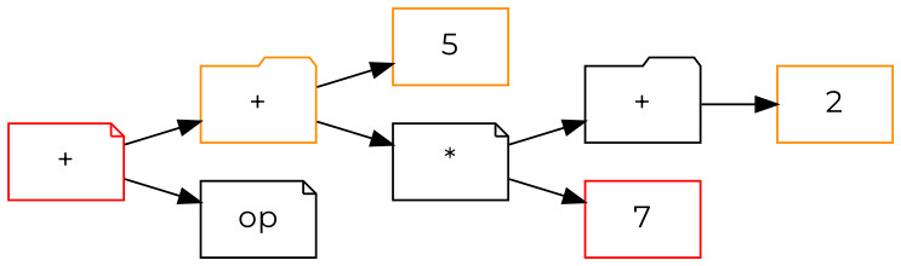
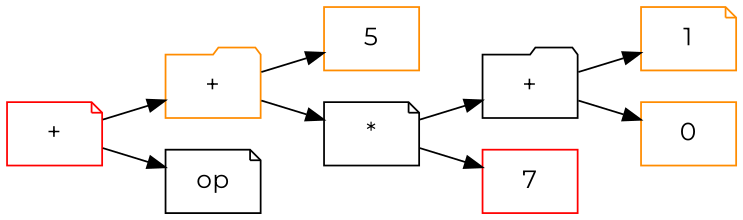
  digraph {
    fontname=Montserrat
    rankdir=LR
    node [color=darkorange fontname=Montserrat shape=note]
    edge [fontname=Montserrat]
    n1 [color=red label="+"]
    n2 [label="+" shape=folder]
    n3 [color=black label=op]
    n4 [label=5 shape=box]
    n5 [color=black label="*"]
    n6 [color=black label="+" shape=folder]
    n7 [color=red label=7 shape=box]
-   n9 [label=2 shape=box]
+   n8 [label=1]
+   n9 [label=0 shape=box]
    n1 -> n2
    n1 -> n3
    n2 -> n4
    n2 -> n5
    n5 -> n6
    n5 -> n7
+   n6 -> n8
    n6 -> n9
  }
